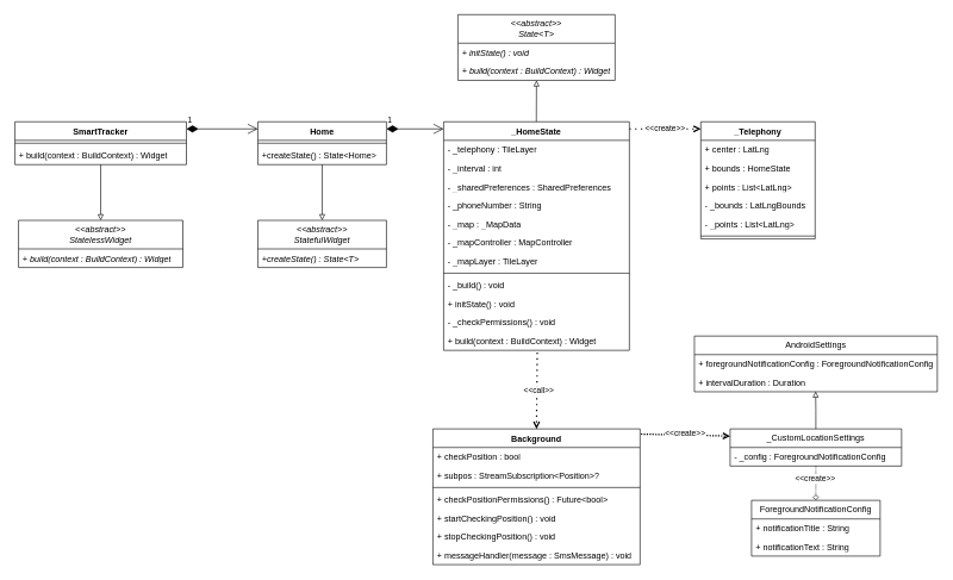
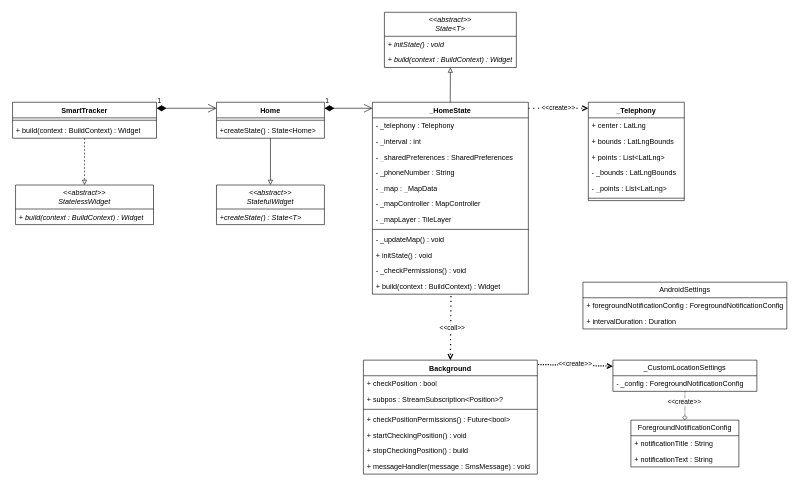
  <mxCell id="0" />
  <mxCell id="1" parent="0" />
  <mxCell id="2" value="SmartTracker" style="swimlane;fontStyle=1;align=center;verticalAlign=top;childLayout=stackLayout;horizontal=1;startSize=26;horizontalStack=0;resizeParent=1;resizeParentMax=0;resizeLast=0;collapsible=1;marginBottom=0;whiteSpace=wrap;html=1;" vertex="1" parent="1"><mxGeometry y="170" width="240" height="60" as="geometry" x="20" /></mxCell>
  <mxCell id="3" value="" style="line;strokeWidth=1;fillColor=none;align=left;verticalAlign=middle;spacingTop=-1;spacingLeft=3;spacingRight=3;rotatable=0;labelPosition=right;points=[];portConstraint=eastwest;strokeColor=inherit;" vertex="1" parent="2"><mxGeometry y="26" width="240" height="8" as="geometry" /></mxCell>
  <mxCell id="4" value="+ build(context : BuildContext) : Widget" style="text;strokeColor=none;fillColor=none;align=left;verticalAlign=top;spacingLeft=4;spacingRight=4;overflow=hidden;rotatable=0;points=[[0,0.5],[1,0.5]];portConstraint=eastwest;whiteSpace=wrap;html=1;" vertex="1" parent="2"><mxGeometry y="34" width="240" height="26" as="geometry" /></mxCell>
  <mxCell id="5" value="Home" style="swimlane;fontStyle=1;align=center;verticalAlign=top;childLayout=stackLayout;horizontal=1;startSize=26;horizontalStack=0;resizeParent=1;resizeParentMax=0;resizeLast=0;collapsible=1;marginBottom=0;whiteSpace=wrap;html=1;" vertex="1" parent="1"><mxGeometry x="360" y="170" width="180" height="60" as="geometry" /></mxCell>
  <mxCell id="6" value="" style="line;strokeWidth=1;fillColor=none;align=left;verticalAlign=middle;spacingTop=-1;spacingLeft=3;spacingRight=3;rotatable=0;labelPosition=right;points=[];portConstraint=eastwest;strokeColor=inherit;" vertex="1" parent="5"><mxGeometry y="26" width="180" height="8" as="geometry" /></mxCell>
  <mxCell id="7" value="+createState() : State&amp;lt;Home&amp;gt;" style="text;strokeColor=none;fillColor=none;align=left;verticalAlign=top;spacingLeft=4;spacingRight=4;overflow=hidden;rotatable=0;points=[[0,0.5],[1,0.5]];portConstraint=eastwest;whiteSpace=wrap;html=1;" vertex="1" parent="5"><mxGeometry y="34" width="180" height="26" as="geometry" /></mxCell>
  <mxCell id="8" value="_HomeState" style="swimlane;fontStyle=1;align=center;verticalAlign=top;childLayout=stackLayout;horizontal=1;startSize=26;horizontalStack=0;resizeParent=1;resizeParentMax=0;resizeLast=0;collapsible=1;marginBottom=0;whiteSpace=wrap;html=1;" vertex="1" parent="1"><mxGeometry x="620" y="170" width="260" height="320" as="geometry" /></mxCell>
  <mxCell id="9" value="" style="endArrow=block;html=1;rounded=0;exitX=0.5;exitY=1;exitDx=0;exitDy=0;entryX=0.5;entryY=1;entryDx=0;entryDy=0;endFill=0;" edge="1" parent="8" target="56"><mxGeometry width="50" height="50" relative="1" as="geometry"><mxPoint x="129.76" as="sourcePoint" /><mxPoint x="129.76" y="78" as="targetPoint" /></mxGeometry></mxCell>
- <mxCell id="10" value="&lt;div&gt;- _telephony : TileLayer&lt;/div&gt;" style="text;strokeColor=none;fillColor=none;align=left;verticalAlign=top;spacingLeft=4;spacingRight=4;overflow=hidden;rotatable=0;points=[[0,0.5],[1,0.5]];portConstraint=eastwest;whiteSpace=wrap;html=1;" vertex="1" parent="8"><mxGeometry y="26" width="260" height="26" as="geometry" /></mxCell>
+ <mxCell id="10" value="&lt;div&gt;- _telephony : Telephony&lt;/div&gt;" style="text;strokeColor=none;fillColor=none;align=left;verticalAlign=top;spacingLeft=4;spacingRight=4;overflow=hidden;rotatable=0;points=[[0,0.5],[1,0.5]];portConstraint=eastwest;whiteSpace=wrap;html=1;" vertex="1" parent="8"><mxGeometry y="26" width="260" height="26" as="geometry" /></mxCell>
  <mxCell id="11" value="- _interval : int" style="text;strokeColor=none;fillColor=none;align=left;verticalAlign=top;spacingLeft=4;spacingRight=4;overflow=hidden;rotatable=0;points=[[0,0.5],[1,0.5]];portConstraint=eastwest;whiteSpace=wrap;html=1;" vertex="1" parent="8"><mxGeometry y="52" width="260" height="26" as="geometry" /></mxCell>
  <mxCell id="12" value="- _sharedPreferences : SharedPreferences" style="text;strokeColor=none;fillColor=none;align=left;verticalAlign=top;spacingLeft=4;spacingRight=4;overflow=hidden;rotatable=0;points=[[0,0.5],[1,0.5]];portConstraint=eastwest;whiteSpace=wrap;html=1;" vertex="1" parent="8"><mxGeometry y="78" width="260" height="26" as="geometry" /></mxCell>
  <mxCell id="13" value="- _phoneNumber : String" style="text;strokeColor=none;fillColor=none;align=left;verticalAlign=top;spacingLeft=4;spacingRight=4;overflow=hidden;rotatable=0;points=[[0,0.5],[1,0.5]];portConstraint=eastwest;whiteSpace=wrap;html=1;" vertex="1" parent="8"><mxGeometry y="104" width="260" height="26" as="geometry" /></mxCell>
  <mxCell id="14" value="- _map : _MapData" style="text;strokeColor=none;fillColor=none;align=left;verticalAlign=top;spacingLeft=4;spacingRight=4;overflow=hidden;rotatable=0;points=[[0,0.5],[1,0.5]];portConstraint=eastwest;whiteSpace=wrap;html=1;" vertex="1" parent="8"><mxGeometry y="130" width="260" height="26" as="geometry" /></mxCell>
  <mxCell id="15" value="- _mapController : MapController" style="text;strokeColor=none;fillColor=none;align=left;verticalAlign=top;spacingLeft=4;spacingRight=4;overflow=hidden;rotatable=0;points=[[0,0.5],[1,0.5]];portConstraint=eastwest;whiteSpace=wrap;html=1;" vertex="1" parent="8"><mxGeometry y="156" width="260" height="26" as="geometry" /></mxCell>
  <mxCell id="16" value="- _mapLayer : TileLayer" style="text;strokeColor=none;fillColor=none;align=left;verticalAlign=top;spacingLeft=4;spacingRight=4;overflow=hidden;rotatable=0;points=[[0,0.5],[1,0.5]];portConstraint=eastwest;whiteSpace=wrap;html=1;" vertex="1" parent="8"><mxGeometry y="182" width="260" height="26" as="geometry" /></mxCell>
  <mxCell id="17" value="" style="line;strokeWidth=1;fillColor=none;align=left;verticalAlign=middle;spacingTop=-1;spacingLeft=3;spacingRight=3;rotatable=0;labelPosition=right;points=[];portConstraint=eastwest;strokeColor=inherit;" vertex="1" parent="8"><mxGeometry y="208" width="260" height="8" as="geometry" /></mxCell>
- <mxCell id="18" value="- _build() : void" style="text;strokeColor=none;fillColor=none;align=left;verticalAlign=top;spacingLeft=4;spacingRight=4;overflow=hidden;rotatable=0;points=[[0,0.5],[1,0.5]];portConstraint=eastwest;whiteSpace=wrap;html=1;" vertex="1" parent="8"><mxGeometry y="216" width="260" height="26" as="geometry" /></mxCell>
+ <mxCell id="18" value="- _updateMap() : void" style="text;strokeColor=none;fillColor=none;align=left;verticalAlign=top;spacingLeft=4;spacingRight=4;overflow=hidden;rotatable=0;points=[[0,0.5],[1,0.5]];portConstraint=eastwest;whiteSpace=wrap;html=1;" vertex="1" parent="8"><mxGeometry y="216" width="260" height="26" as="geometry" /></mxCell>
  <mxCell id="19" value="+ initState() : void" style="text;strokeColor=none;fillColor=none;align=left;verticalAlign=top;spacingLeft=4;spacingRight=4;overflow=hidden;rotatable=0;points=[[0,0.5],[1,0.5]];portConstraint=eastwest;whiteSpace=wrap;html=1;" vertex="1" parent="8"><mxGeometry y="242" width="260" height="26" as="geometry" /></mxCell>
  <mxCell id="20" value="- _checkPermissions() : void" style="text;strokeColor=none;fillColor=none;align=left;verticalAlign=top;spacingLeft=4;spacingRight=4;overflow=hidden;rotatable=0;points=[[0,0.5],[1,0.5]];portConstraint=eastwest;whiteSpace=wrap;html=1;" vertex="1" parent="8"><mxGeometry y="268" width="260" height="26" as="geometry" /></mxCell>
  <mxCell id="21" value="+ build(context : BuildContext) : Widget" style="text;strokeColor=none;fillColor=none;align=left;verticalAlign=top;spacingLeft=4;spacingRight=4;overflow=hidden;rotatable=0;points=[[0,0.5],[1,0.5]];portConstraint=eastwest;whiteSpace=wrap;html=1;" vertex="1" parent="8"><mxGeometry y="294" width="260" height="26" as="geometry" /></mxCell>
  <mxCell id="22" value="_Telephony" style="swimlane;fontStyle=1;align=center;verticalAlign=top;childLayout=stackLayout;horizontal=1;startSize=26;horizontalStack=0;resizeParent=1;resizeParentMax=0;resizeLast=0;collapsible=1;marginBottom=0;whiteSpace=wrap;html=1;" vertex="1" parent="1"><mxGeometry x="980" y="170" width="160" height="164" as="geometry" /></mxCell>
  <mxCell id="23" value="+ center : LatLng" style="text;strokeColor=none;fillColor=none;align=left;verticalAlign=top;spacingLeft=4;spacingRight=4;overflow=hidden;rotatable=0;points=[[0,0.5],[1,0.5]];portConstraint=eastwest;whiteSpace=wrap;html=1;" vertex="1" parent="22"><mxGeometry y="26" width="160" height="26" as="geometry" /></mxCell>
- <mxCell id="24" value="+ bounds : HomeState" style="text;strokeColor=none;fillColor=none;align=left;verticalAlign=top;spacingLeft=4;spacingRight=4;overflow=hidden;rotatable=0;points=[[0,0.5],[1,0.5]];portConstraint=eastwest;whiteSpace=wrap;html=1;" vertex="1" parent="22"><mxGeometry y="52" width="160" height="26" as="geometry" /></mxCell>
+ <mxCell id="24" value="+ bounds : LatLngBounds" style="text;strokeColor=none;fillColor=none;align=left;verticalAlign=top;spacingLeft=4;spacingRight=4;overflow=hidden;rotatable=0;points=[[0,0.5],[1,0.5]];portConstraint=eastwest;whiteSpace=wrap;html=1;" vertex="1" parent="22"><mxGeometry y="52" width="160" height="26" as="geometry" /></mxCell>
  <mxCell id="25" value="+ points : List&amp;lt;LatLng&amp;gt;" style="text;strokeColor=none;fillColor=none;align=left;verticalAlign=top;spacingLeft=4;spacingRight=4;overflow=hidden;rotatable=0;points=[[0,0.5],[1,0.5]];portConstraint=eastwest;whiteSpace=wrap;html=1;" vertex="1" parent="22"><mxGeometry y="78" width="160" height="26" as="geometry" /></mxCell>
  <mxCell id="26" value="- _bounds : LatLngBounds" style="text;strokeColor=none;fillColor=none;align=left;verticalAlign=top;spacingLeft=4;spacingRight=4;overflow=hidden;rotatable=0;points=[[0,0.5],[1,0.5]];portConstraint=eastwest;whiteSpace=wrap;html=1;" vertex="1" parent="22"><mxGeometry y="104" width="160" height="26" as="geometry" /></mxCell>
  <mxCell id="27" value="- _points : List&amp;lt;LatLng&amp;gt;" style="text;strokeColor=none;fillColor=none;align=left;verticalAlign=top;spacingLeft=4;spacingRight=4;overflow=hidden;rotatable=0;points=[[0,0.5],[1,0.5]];portConstraint=eastwest;whiteSpace=wrap;html=1;" vertex="1" parent="22"><mxGeometry y="130" width="160" height="26" as="geometry" /></mxCell>
  <mxCell id="28" value="" style="line;strokeWidth=1;fillColor=none;align=left;verticalAlign=middle;spacingTop=-1;spacingLeft=3;spacingRight=3;rotatable=0;labelPosition=right;points=[];portConstraint=eastwest;strokeColor=inherit;" vertex="1" parent="22"><mxGeometry y="156" width="160" height="8" as="geometry" /></mxCell>
  <mxCell id="29" value="Background" style="swimlane;fontStyle=1;align=center;verticalAlign=top;childLayout=stackLayout;horizontal=1;startSize=26;horizontalStack=0;resizeParent=1;resizeParentMax=0;resizeLast=0;collapsible=1;marginBottom=0;whiteSpace=wrap;html=1;" vertex="1" parent="1"><mxGeometry x="605" y="600" width="290" height="190" as="geometry" /></mxCell>
  <mxCell id="30" value="+ checkPosition : bool" style="text;strokeColor=none;fillColor=none;align=left;verticalAlign=top;spacingLeft=4;spacingRight=4;overflow=hidden;rotatable=0;points=[[0,0.5],[1,0.5]];portConstraint=eastwest;whiteSpace=wrap;html=1;" vertex="1" parent="29"><mxGeometry y="26" width="290" height="26" as="geometry" /></mxCell>
  <mxCell id="31" value="+ subpos : StreamSubscription&amp;lt;Position&amp;gt;?" style="text;strokeColor=none;fillColor=none;align=left;verticalAlign=top;spacingLeft=4;spacingRight=4;overflow=hidden;rotatable=0;points=[[0,0.5],[1,0.5]];portConstraint=eastwest;whiteSpace=wrap;html=1;" vertex="1" parent="29"><mxGeometry y="52" width="290" height="26" as="geometry" /></mxCell>
  <mxCell id="32" value="" style="line;strokeWidth=1;fillColor=none;align=left;verticalAlign=middle;spacingTop=-1;spacingLeft=3;spacingRight=3;rotatable=0;labelPosition=right;points=[];portConstraint=eastwest;strokeColor=inherit;" vertex="1" parent="29"><mxGeometry y="78" width="290" height="8" as="geometry" /></mxCell>
  <mxCell id="33" value="+ checkPositionPermissions() : Future&amp;lt;bool&amp;gt;" style="text;strokeColor=none;fillColor=none;align=left;verticalAlign=top;spacingLeft=4;spacingRight=4;overflow=hidden;rotatable=0;points=[[0,0.5],[1,0.5]];portConstraint=eastwest;whiteSpace=wrap;html=1;" vertex="1" parent="29"><mxGeometry y="86" width="290" height="26" as="geometry" /></mxCell>
  <mxCell id="34" value="+ startCheckingPosition() : void" style="text;strokeColor=none;fillColor=none;align=left;verticalAlign=top;spacingLeft=4;spacingRight=4;overflow=hidden;rotatable=0;points=[[0,0.5],[1,0.5]];portConstraint=eastwest;whiteSpace=wrap;html=1;" vertex="1" parent="29"><mxGeometry y="112" width="290" height="26" as="geometry" /></mxCell>
- <mxCell id="35" value="+ stopCheckingPosition() : void" style="text;strokeColor=none;fillColor=none;align=left;verticalAlign=top;spacingLeft=4;spacingRight=4;overflow=hidden;rotatable=0;points=[[0,0.5],[1,0.5]];portConstraint=eastwest;whiteSpace=wrap;html=1;" vertex="1" parent="29"><mxGeometry y="138" width="290" height="26" as="geometry" /></mxCell>
+ <mxCell id="35" value="+ stopCheckingPosition() : build" style="text;strokeColor=none;fillColor=none;align=left;verticalAlign=top;spacingLeft=4;spacingRight=4;overflow=hidden;rotatable=0;points=[[0,0.5],[1,0.5]];portConstraint=eastwest;whiteSpace=wrap;html=1;" vertex="1" parent="29"><mxGeometry y="138" width="290" height="26" as="geometry" /></mxCell>
  <mxCell id="36" value="+ messageHandler(message : SmsMessage) : void" style="text;strokeColor=none;fillColor=none;align=left;verticalAlign=top;spacingLeft=4;spacingRight=4;overflow=hidden;rotatable=0;points=[[0,0.5],[1,0.5]];portConstraint=eastwest;whiteSpace=wrap;html=1;" vertex="1" parent="29"><mxGeometry y="164" width="290" height="26" as="geometry" /></mxCell>
- <mxCell id="37" style="edgeStyle=orthogonalEdgeStyle;rounded=0;orthogonalLoop=1;jettySize=auto;html=1;exitX=0.5;exitY=0;exitDx=0;exitDy=0;entryX=0.499;entryY=0.98;entryDx=0;entryDy=0;entryPerimeter=0;endArrow=block;endFill=0;" edge="1" parent="1" source="39" target="61"><mxGeometry relative="1" as="geometry" /></mxCell>
  <mxCell id="38" style="edgeStyle=orthogonalEdgeStyle;rounded=0;orthogonalLoop=1;jettySize=auto;html=1;entryX=0.5;entryY=0;entryDx=0;entryDy=0;dashed=1;dashPattern=1 1;endArrow=diamond;endFill=0;" edge="1" parent="1" source="39" target="62"><mxGeometry relative="1" as="geometry" /></mxCell>
  <mxCell id="39" value="_CustomLocationSettings" style="swimlane;fontStyle=0;childLayout=stackLayout;horizontal=1;startSize=26;fillColor=none;horizontalStack=0;resizeParent=1;resizeParentMax=0;resizeLast=0;collapsible=1;marginBottom=0;whiteSpace=wrap;html=1;" vertex="1" parent="1"><mxGeometry x="1021" y="600" width="240" height="52" as="geometry" /></mxCell>
  <mxCell id="40" value="- _config : ForegroundNotificationConfig" style="text;strokeColor=none;fillColor=none;align=left;verticalAlign=top;spacingLeft=4;spacingRight=4;overflow=hidden;rotatable=0;points=[[0,0.5],[1,0.5]];portConstraint=eastwest;whiteSpace=wrap;html=1;" vertex="1" parent="39"><mxGeometry y="26" width="240" height="26" as="geometry" /></mxCell>
  <mxCell id="41" value="" style="endArrow=open;dashed=1;html=1;dashPattern=1 3;strokeWidth=2;rounded=0;entryX=0.5;entryY=0;entryDx=0;entryDy=0;exitX=0.504;exitY=1.115;exitDx=0;exitDy=0;exitPerimeter=0;endFill=0;" edge="1" parent="1" source="21" target="29"><mxGeometry width="50" height="50" relative="1" as="geometry"><mxPoint x="740" y="490" as="sourcePoint" /><mxPoint x="839" y="491" as="targetPoint" /></mxGeometry></mxCell>
  <mxCell id="42" value="&amp;lt;&amp;lt;call&amp;gt;&amp;gt;" style="edgeLabel;html=1;align=center;verticalAlign=middle;resizable=0;points=[];" vertex="1" connectable="0" parent="41"><mxGeometry x="-0.016" y="2" relative="1" as="geometry"><mxPoint as="offset" /></mxGeometry></mxCell>
  <mxCell id="43" value="" style="endArrow=open;dashed=1;html=1;dashPattern=1 1;strokeWidth=2;rounded=0;entryX=-0.003;entryY=0.089;entryDx=0;entryDy=0;entryPerimeter=0;endFill=0;exitX=1.004;exitY=0.038;exitDx=0;exitDy=0;exitPerimeter=0;" edge="1" parent="1" source="29"><mxGeometry width="50" height="50" relative="1" as="geometry"><mxPoint x="922" y="610" as="sourcePoint" /><mxPoint x="1021" y="610" as="targetPoint" /></mxGeometry></mxCell>
  <mxCell id="44" value="&amp;lt;&amp;lt;create&amp;gt;&amp;gt;" style="edgeLabel;html=1;align=center;verticalAlign=middle;resizable=0;points=[];" vertex="1" connectable="0" parent="43"><mxGeometry x="-0.016" y="2" relative="1" as="geometry"><mxPoint as="offset" /></mxGeometry></mxCell>
  <mxCell id="45" value="&amp;lt;&amp;lt;create&amp;gt;&amp;gt;" style="edgeLabel;html=1;align=center;verticalAlign=middle;resizable=0;points=[];" vertex="1" connectable="0" parent="43"><mxGeometry x="-0.016" y="2" relative="1" as="geometry"><mxPoint x="182" y="63" as="offset" /></mxGeometry></mxCell>
  <mxCell id="46" value="1" style="endArrow=open;html=1;endSize=12;startArrow=diamondThin;startSize=14;startFill=1;edgeStyle=orthogonalEdgeStyle;align=left;verticalAlign=bottom;rounded=0;" edge="1" parent="1"><mxGeometry x="-1" y="3" relative="1" as="geometry"><mxPoint x="540" y="180" as="sourcePoint" /><mxPoint x="620" y="180" as="targetPoint" /></mxGeometry></mxCell>
  <mxCell id="47" value="1" style="endArrow=open;html=1;endSize=12;startArrow=diamondThin;startSize=14;startFill=1;edgeStyle=orthogonalEdgeStyle;align=left;verticalAlign=bottom;rounded=0;" edge="1" parent="1"><mxGeometry x="-1" y="3" relative="1" as="geometry"><mxPoint x="260" y="180" as="sourcePoint" /><mxPoint x="360" y="180" as="targetPoint" /></mxGeometry></mxCell>
  <mxCell id="48" value="" style="endArrow=open;dashed=1;html=1;dashPattern=1 3;strokeWidth=2;rounded=0;endFill=0;exitX=1.004;exitY=0.038;exitDx=0;exitDy=0;exitPerimeter=0;" edge="1" parent="1"><mxGeometry width="50" height="50" relative="1" as="geometry"><mxPoint x="880" y="180" as="sourcePoint" /><mxPoint x="980" y="180" as="targetPoint" /></mxGeometry></mxCell>
  <mxCell id="49" value="&amp;lt;&amp;lt;create&amp;gt;&amp;gt;" style="edgeLabel;html=1;align=center;verticalAlign=middle;resizable=0;points=[];" vertex="1" connectable="0" parent="48"><mxGeometry x="-0.016" y="2" relative="1" as="geometry"><mxPoint as="offset" /></mxGeometry></mxCell>
  <mxCell id="50" value="&lt;div&gt;&lt;i&gt;&amp;lt;&amp;lt;abstract&amp;gt;&amp;gt; &lt;br&gt;&lt;/i&gt;&lt;/div&gt;&lt;div&gt;&lt;i&gt;StatelessWidget&lt;/i&gt;&lt;/div&gt;" style="swimlane;fontStyle=0;childLayout=stackLayout;horizontal=1;startSize=40;fillColor=none;horizontalStack=0;resizeParent=1;resizeParentMax=0;resizeLast=0;collapsible=1;marginBottom=0;whiteSpace=wrap;html=1;" vertex="1" parent="1"><mxGeometry x="25" y="308" width="230" height="66" as="geometry" /></mxCell>
  <mxCell id="51" value="&lt;i&gt;+ build(context : BuildContext) : Widget&lt;/i&gt;" style="text;strokeColor=none;fillColor=none;align=left;verticalAlign=top;spacingLeft=4;spacingRight=4;overflow=hidden;rotatable=0;points=[[0,0.5],[1,0.5]];portConstraint=eastwest;whiteSpace=wrap;html=1;" vertex="1" parent="50"><mxGeometry y="40" width="230" height="26" as="geometry" /></mxCell>
  <mxCell id="52" value="&lt;div&gt;&lt;i&gt;&amp;lt;&amp;lt;abstract&amp;gt;&amp;gt; &lt;br&gt;&lt;/i&gt;&lt;/div&gt;&lt;div&gt;&lt;i&gt;StatefulWidget&lt;/i&gt;&lt;/div&gt;" style="swimlane;fontStyle=0;childLayout=stackLayout;horizontal=1;startSize=40;fillColor=none;horizontalStack=0;resizeParent=1;resizeParentMax=0;resizeLast=0;collapsible=1;marginBottom=0;whiteSpace=wrap;html=1;" vertex="1" parent="1"><mxGeometry x="360" y="308" width="180" height="66" as="geometry" /></mxCell>
  <mxCell id="53" value="&lt;i&gt;+createState() : State&amp;lt;T&amp;gt;&lt;/i&gt;" style="text;strokeColor=none;fillColor=none;align=left;verticalAlign=top;spacingLeft=4;spacingRight=4;overflow=hidden;rotatable=0;points=[[0,0.5],[1,0.5]];portConstraint=eastwest;whiteSpace=wrap;html=1;" vertex="1" parent="52"><mxGeometry y="40" width="180" height="26" as="geometry" /></mxCell>
- <mxCell id="54" value="" style="endArrow=block;html=1;rounded=0;exitX=0.5;exitY=1;exitDx=0;exitDy=0;entryX=0.5;entryY=0;entryDx=0;entryDy=0;endFill=0;" edge="1" parent="1" source="2" target="50"><mxGeometry width="50" height="50" relative="1" as="geometry"><mxPoint x="270" y="350" as="sourcePoint" /><mxPoint x="320" y="300" as="targetPoint" /></mxGeometry></mxCell>
+ <mxCell id="54" value="" style="endArrow=block;html=1;rounded=0;exitX=0.5;exitY=1;exitDx=0;exitDy=0;entryX=0.5;entryY=0;entryDx=0;entryDy=0;endFill=0;dashed=1;" edge="1" parent="1" source="2" target="50"><mxGeometry width="50" height="50" relative="1" as="geometry"><mxPoint x="270" y="350" as="sourcePoint" /><mxPoint x="320" y="300" as="targetPoint" /></mxGeometry></mxCell>
  <mxCell id="55" value="" style="endArrow=block;html=1;rounded=0;exitX=0.5;exitY=1;exitDx=0;exitDy=0;entryX=0.5;entryY=0;entryDx=0;entryDy=0;endFill=0;" edge="1" parent="1"><mxGeometry width="50" height="50" relative="1" as="geometry"><mxPoint x="450" y="230" as="sourcePoint" /><mxPoint x="450" y="308" as="targetPoint" /></mxGeometry></mxCell>
  <mxCell id="56" value="&lt;div&gt;&lt;i&gt;&amp;lt;&amp;lt;abstract&amp;gt;&amp;gt; &lt;br&gt;&lt;/i&gt;&lt;/div&gt;&lt;div&gt;&lt;i&gt;State&amp;lt;T&amp;gt;&lt;/i&gt;&lt;/div&gt;" style="swimlane;fontStyle=0;childLayout=stackLayout;horizontal=1;startSize=40;fillColor=none;horizontalStack=0;resizeParent=1;resizeParentMax=0;resizeLast=0;collapsible=1;marginBottom=0;whiteSpace=wrap;html=1;" vertex="1" parent="1"><mxGeometry x="640" y="20" width="220" height="92" as="geometry" /></mxCell>
  <mxCell id="57" value="&lt;i&gt;+ initState() : void&lt;/i&gt;" style="text;strokeColor=none;fillColor=none;align=left;verticalAlign=top;spacingLeft=4;spacingRight=4;overflow=hidden;rotatable=0;points=[[0,0.5],[1,0.5]];portConstraint=eastwest;whiteSpace=wrap;html=1;" vertex="1" parent="56"><mxGeometry y="40" width="220" height="26" as="geometry" /></mxCell>
  <mxCell id="58" value="&lt;i&gt;+ build(context : BuildContext) : Widget&lt;/i&gt;" style="text;strokeColor=none;fillColor=none;align=left;verticalAlign=top;spacingLeft=4;spacingRight=4;overflow=hidden;rotatable=0;points=[[0,0.5],[1,0.5]];portConstraint=eastwest;whiteSpace=wrap;html=1;" vertex="1" parent="56"><mxGeometry y="66" width="220" height="26" as="geometry" /></mxCell>
  <mxCell id="59" value="AndroidSettings" style="swimlane;fontStyle=0;childLayout=stackLayout;horizontal=1;startSize=26;fillColor=none;horizontalStack=0;resizeParent=1;resizeParentMax=0;resizeLast=0;collapsible=1;marginBottom=0;whiteSpace=wrap;html=1;" vertex="1" parent="1"><mxGeometry x="971" y="470" width="340" height="78" as="geometry" /></mxCell>
  <mxCell id="60" value="+ foregroundNotificationConfig : ForegroundNotificationConfig" style="text;strokeColor=none;fillColor=none;align=left;verticalAlign=top;spacingLeft=4;spacingRight=4;overflow=hidden;rotatable=0;points=[[0,0.5],[1,0.5]];portConstraint=eastwest;whiteSpace=wrap;html=1;" vertex="1" parent="59"><mxGeometry y="26" width="340" height="26" as="geometry" /></mxCell>
  <mxCell id="61" value="+ intervalDuration : Duration" style="text;strokeColor=none;fillColor=none;align=left;verticalAlign=top;spacingLeft=4;spacingRight=4;overflow=hidden;rotatable=0;points=[[0,0.5],[1,0.5]];portConstraint=eastwest;whiteSpace=wrap;html=1;" vertex="1" parent="59"><mxGeometry y="52" width="340" height="26" as="geometry" /></mxCell>
  <mxCell id="62" value="ForegroundNotificationConfig" style="swimlane;fontStyle=0;childLayout=stackLayout;horizontal=1;startSize=26;fillColor=none;horizontalStack=0;resizeParent=1;resizeParentMax=0;resizeLast=0;collapsible=1;marginBottom=0;whiteSpace=wrap;html=1;" vertex="1" parent="1"><mxGeometry x="1051" y="700" width="180" height="78" as="geometry" /></mxCell>
  <mxCell id="63" value="+ notificationTitle : String" style="text;strokeColor=none;fillColor=none;align=left;verticalAlign=top;spacingLeft=4;spacingRight=4;overflow=hidden;rotatable=0;points=[[0,0.5],[1,0.5]];portConstraint=eastwest;whiteSpace=wrap;html=1;" vertex="1" parent="62"><mxGeometry y="26" width="180" height="26" as="geometry" /></mxCell>
  <mxCell id="64" value="+ notificationText : String" style="text;strokeColor=none;fillColor=none;align=left;verticalAlign=top;spacingLeft=4;spacingRight=4;overflow=hidden;rotatable=0;points=[[0,0.5],[1,0.5]];portConstraint=eastwest;whiteSpace=wrap;html=1;" vertex="1" parent="62"><mxGeometry y="52" width="180" height="26" as="geometry" /></mxCell>
